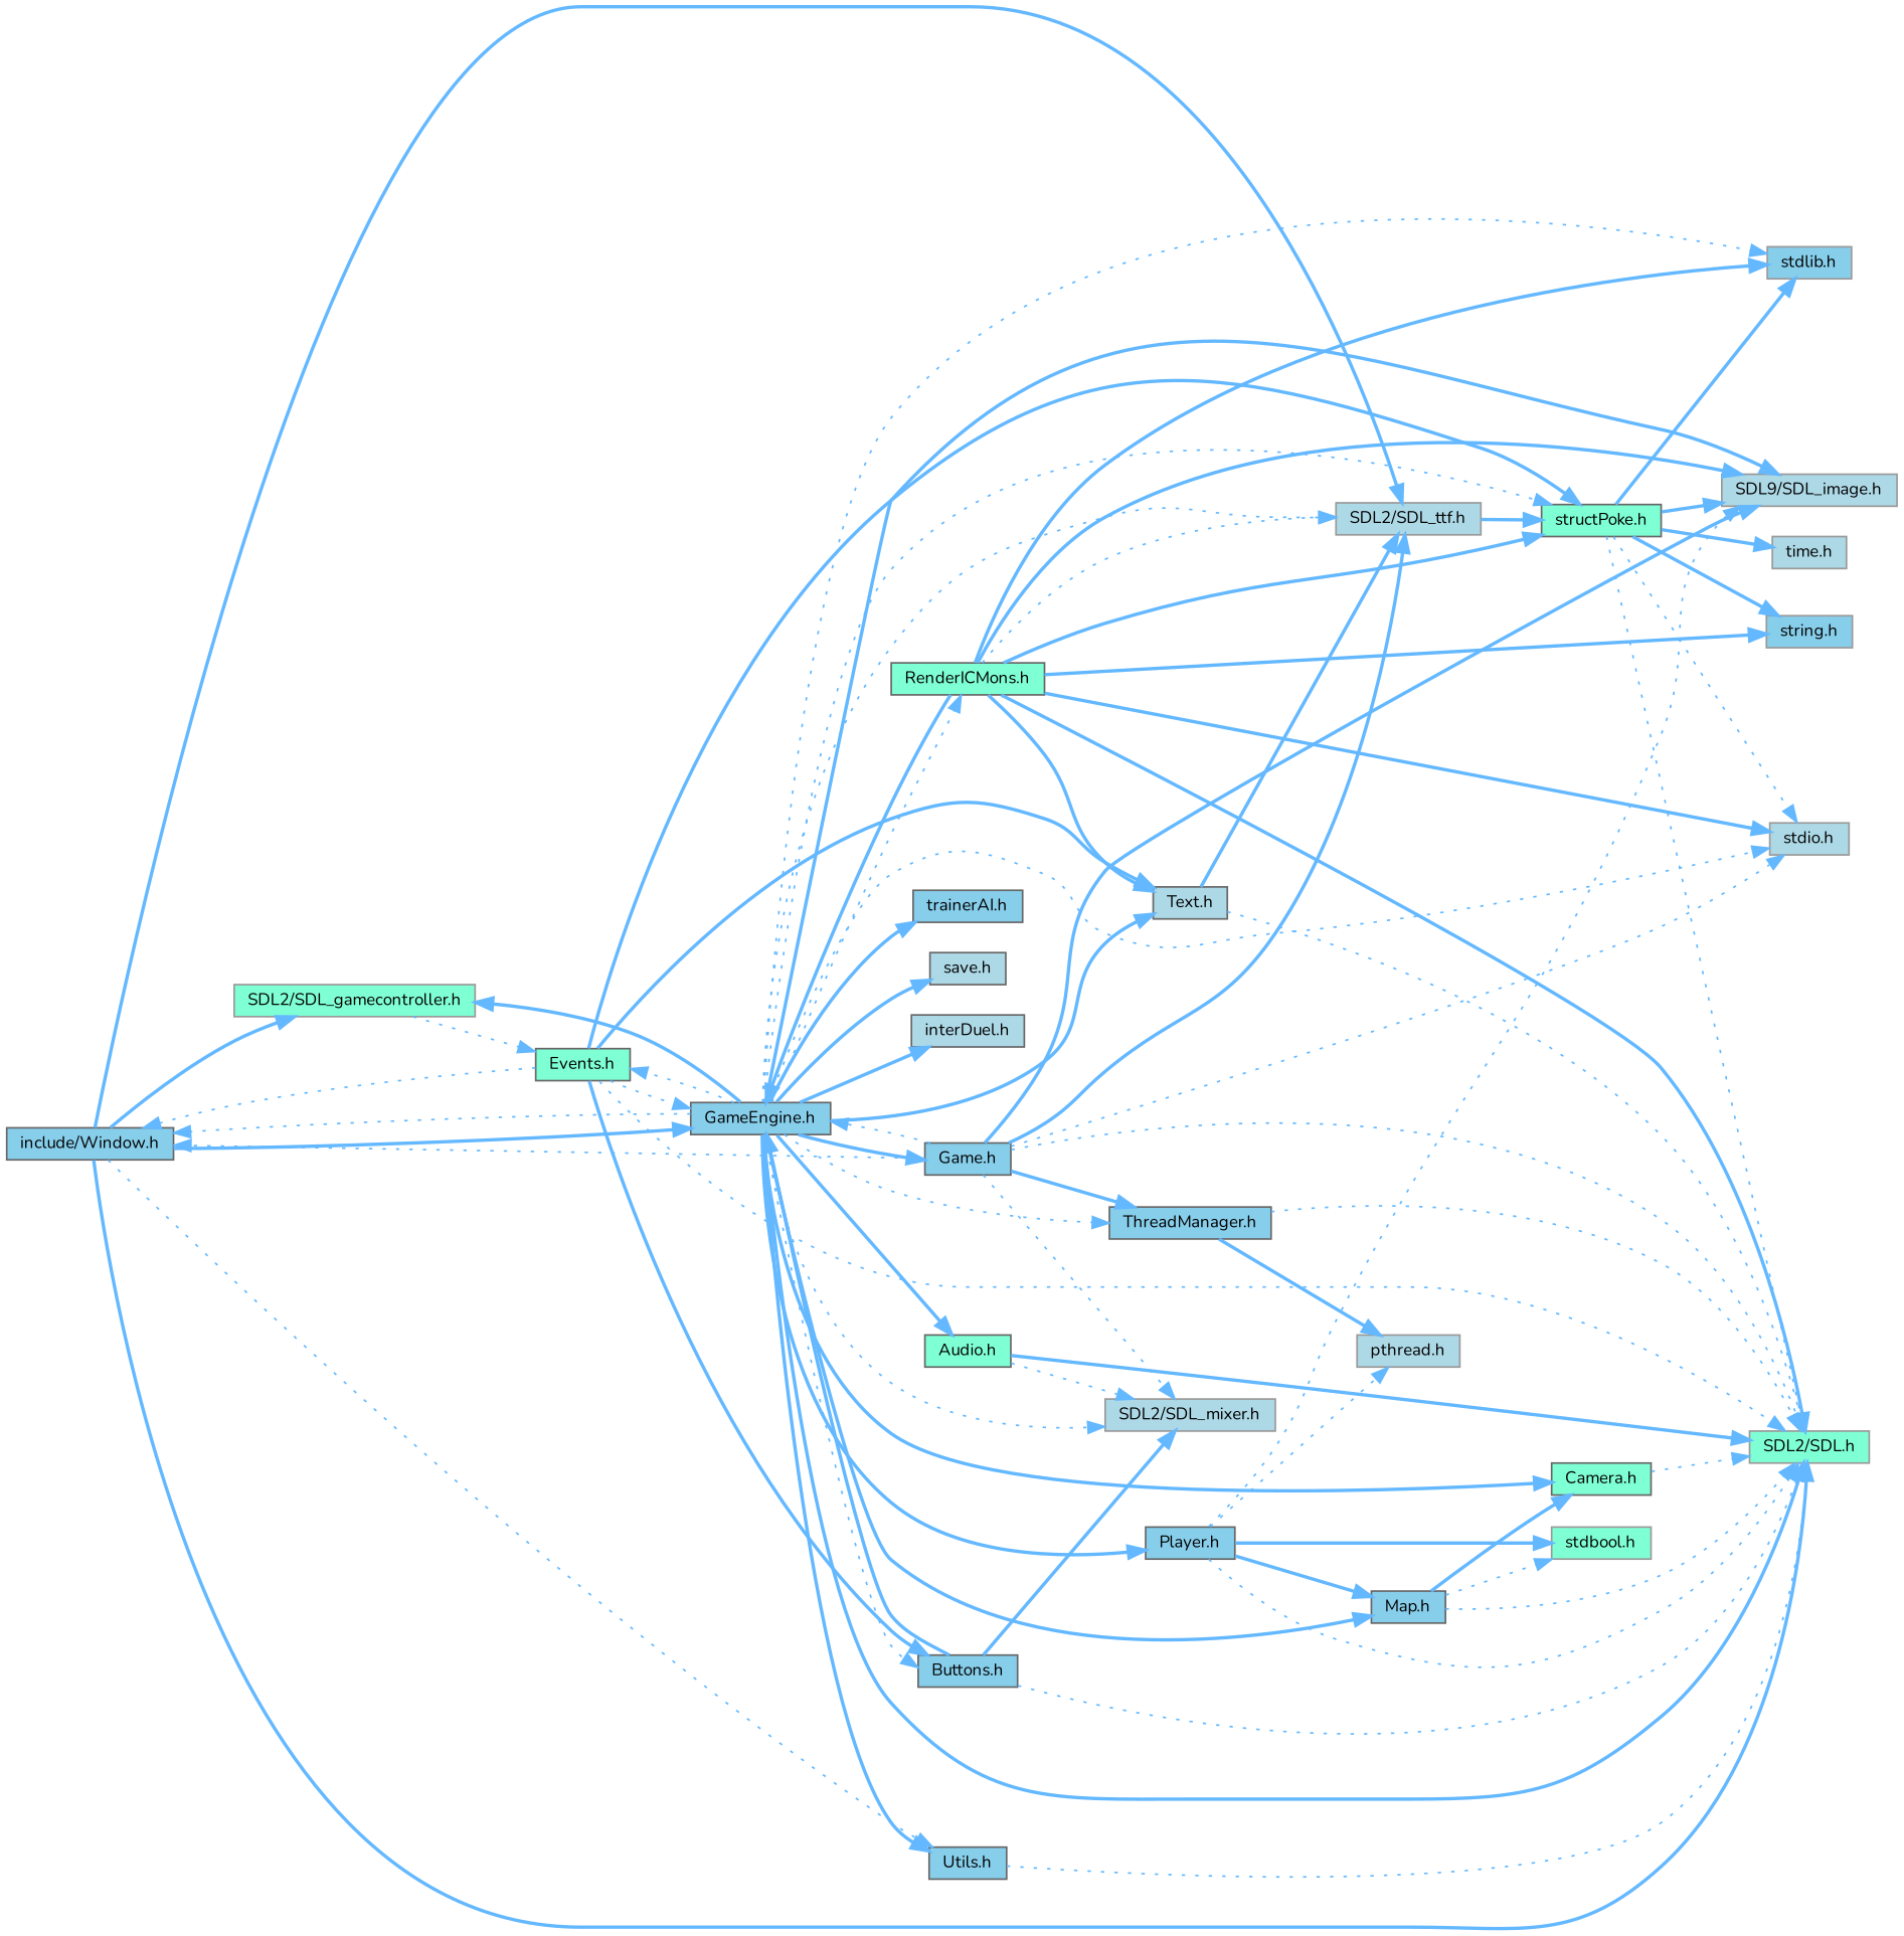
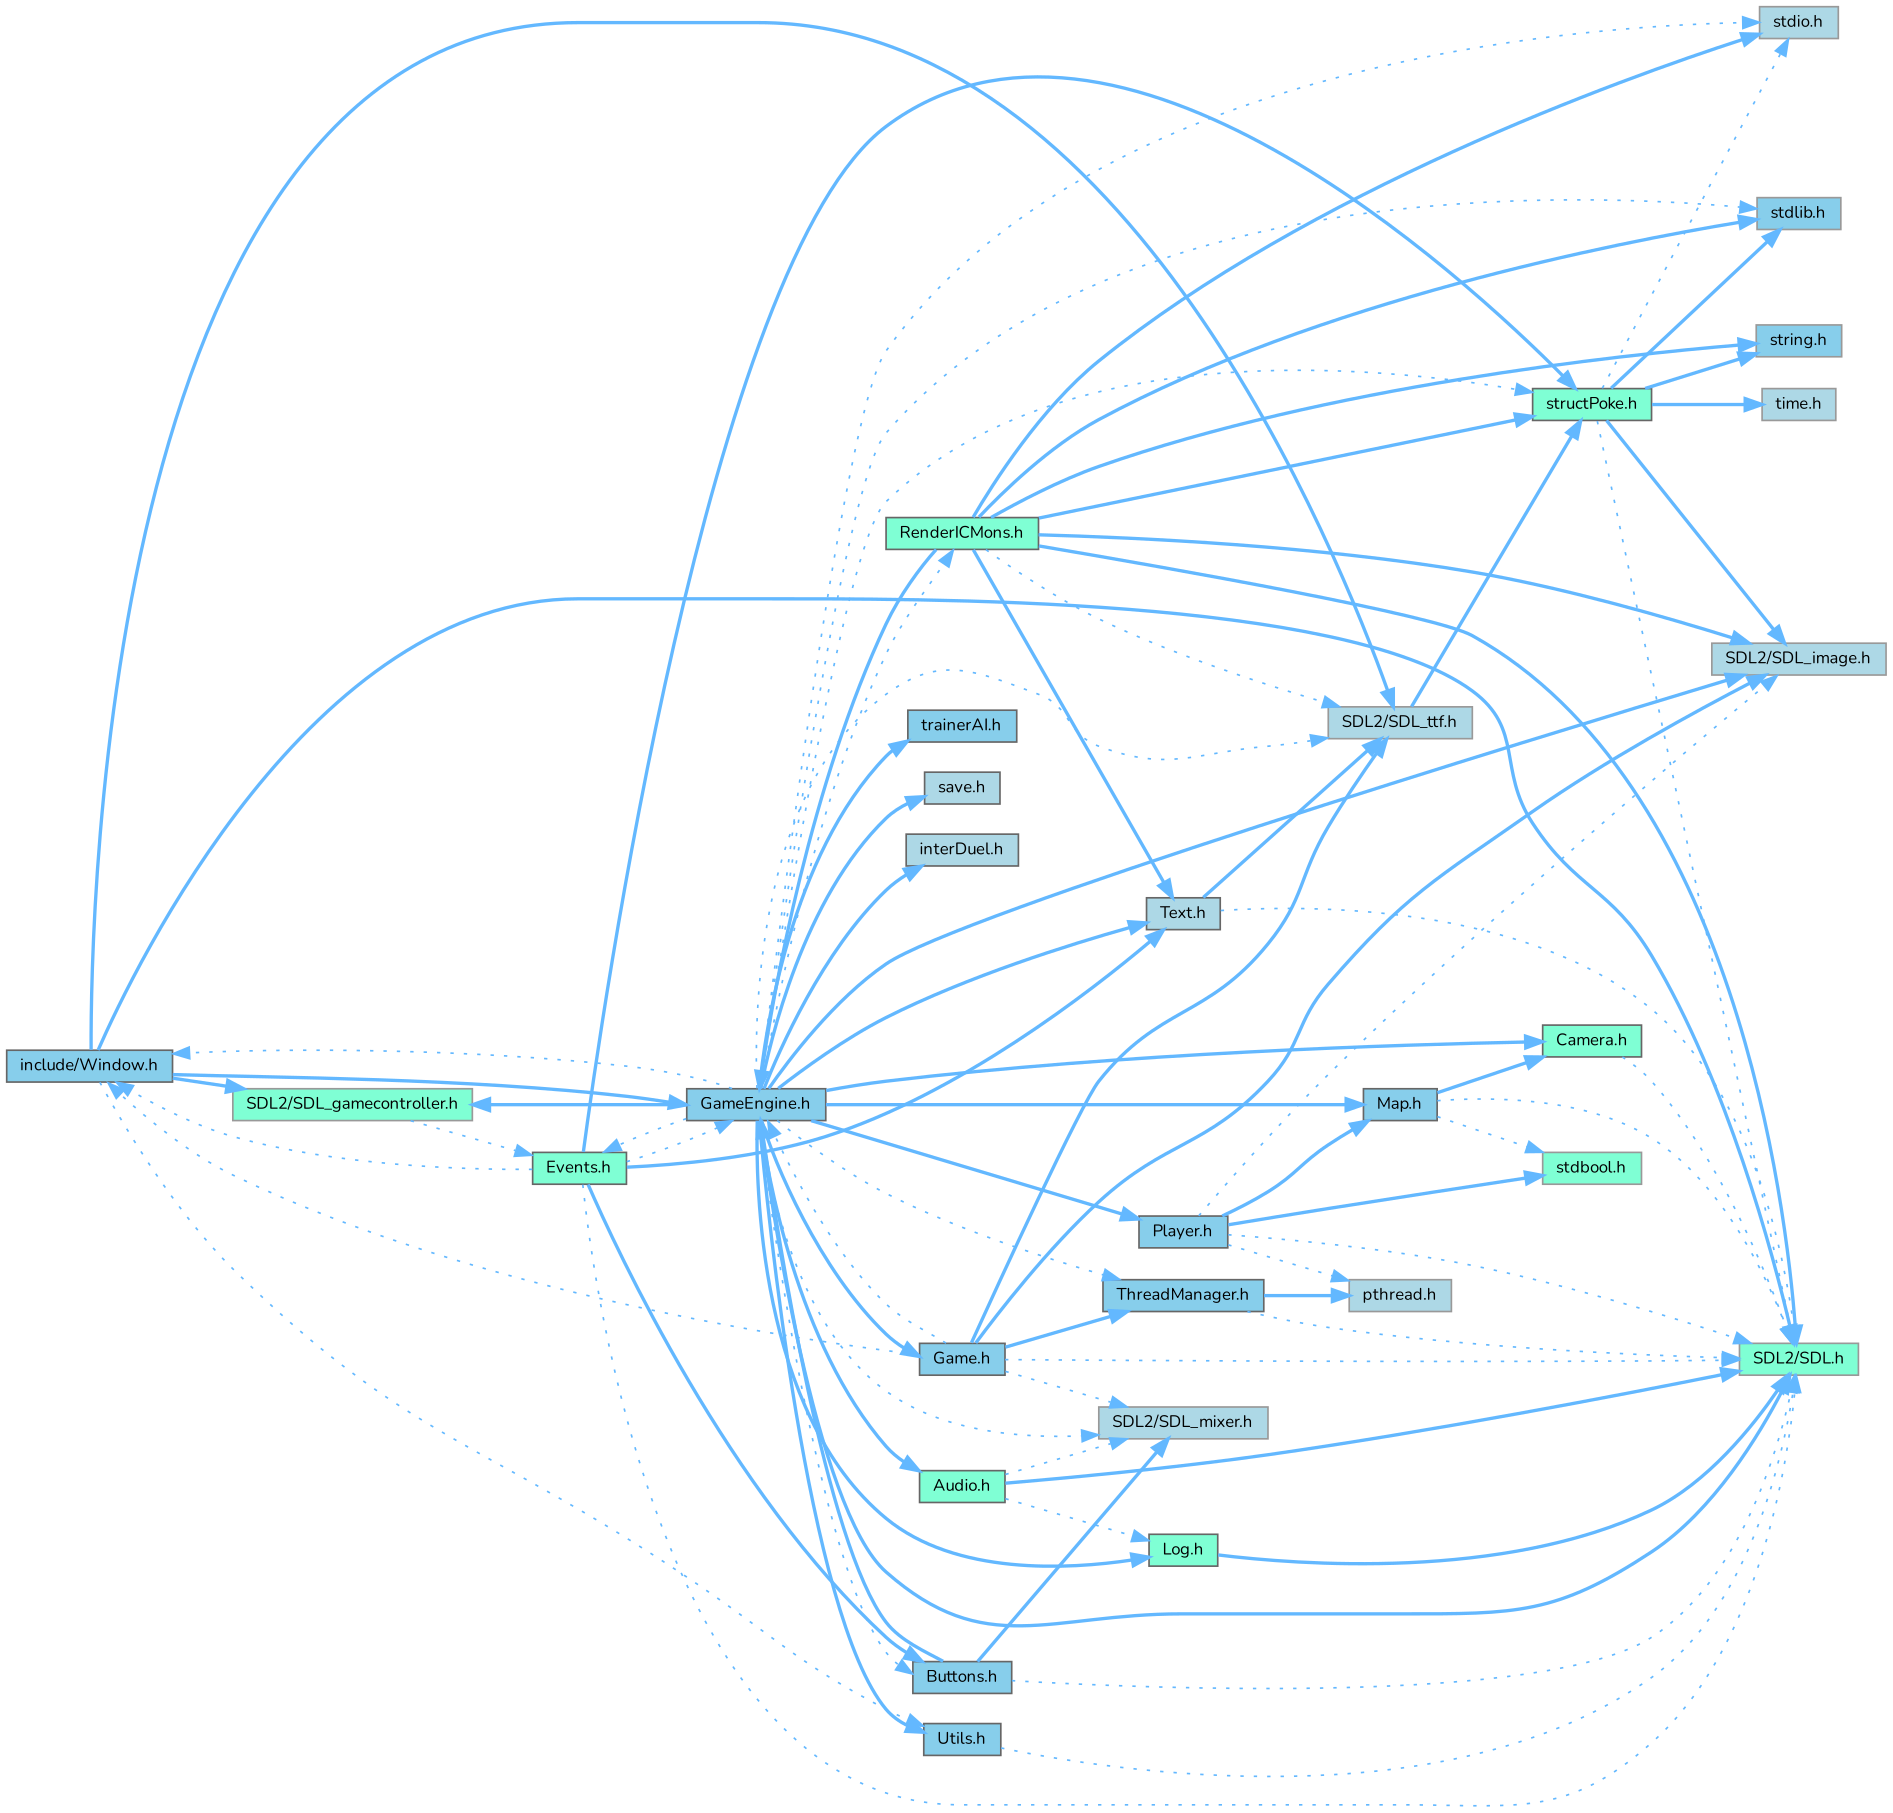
  digraph {
    fontname=Nunito
    rankdir=LR
    node [color=grey40 fillcolor=skyblue fontname=Nunito fontsize=10 shape=box style=filled]
    edge [color=steelblue1 fontname=Nunito fontsize=10 labelfontname=Helvetica labelfontsize=10 style=bold]
    n1 [color=gray40 fontcolor=black height=0.2 label="include/Window.h" width=0.4]
    n2 [color=grey60 fillcolor=aquamarine height=0.2 label="SDL2/SDL.h" width=0.4]
    n3 [color=grey60 fillcolor=lightblue height=0.2 label="SDL2/SDL_ttf.h" width=0.4]
    n4 [color=grey60 fillcolor=aquamarine height=0.2 label="SDL2/SDL_gamecontroller.h" width=0.4]
    n5 [height=0.2 label="GameEngine.h" width=0.4]
    n6 [height=0.2 label="Utils.h" width=0.4]
    n7 [fillcolor=aquamarine height=0.2 label="structPoke.h" width=0.4]
    n8 [fillcolor=aquamarine height=0.2 label="Events.h" width=0.4]
    n9 [color=grey60 fillcolor=lightblue height=0.2 label="SDL2/SDL_mixer.h" width=0.4]
-   n10 [color=grey60 fillcolor=lightblue height=0.2 label="SDL9/SDL_image.h" width=0.4]
+   n10 [color=grey60 fillcolor=lightblue height=0.2 label="SDL2/SDL_image.h" width=0.4]
    n11 [color=grey60 fillcolor=lightblue height=0.2 label="stdio.h" width=0.4]
    n12 [color=grey60 height=0.2 label="stdlib.h" width=0.4]
+   n13 [fillcolor=aquamarine height=0.2 label="Log.h" width=0.4]
    n14 [fillcolor=aquamarine height=0.2 label="Audio.h" width=0.4]
    n15 [height=0.2 label="Buttons.h" width=0.4]
    n16 [height=0.2 label="trainerAI.h" width=0.4]
    n17 [fillcolor=lightblue height=0.2 label="save.h" width=0.4]
    n18 [fillcolor=lightblue height=0.2 label="interDuel.h" width=0.4]
    n19 [fillcolor=lightblue height=0.2 label="Text.h" width=0.4]
    n20 [height=0.2 label="Map.h" width=0.4]
    n21 [fillcolor=aquamarine height=0.2 label="Camera.h" width=0.4]
    n22 [height=0.2 label="Player.h" width=0.4]
    n23 [height=0.2 label="ThreadManager.h" width=0.4]
    n24 [height=0.2 label="Game.h" width=0.4]
    n25 [fillcolor=aquamarine height=0.2 label="RenderICMons.h" width=0.4]
    n26 [color=grey60 fillcolor=lightblue height=0.2 label="time.h" width=0.4]
    n27 [color=grey60 height=0.2 label="string.h" width=0.4]
    n28 [color=grey60 fillcolor=aquamarine height=0.2 label="stdbool.h" width=0.4]
    n29 [color=grey60 fillcolor=lightblue height=0.2 label="pthread.h" width=0.4]
    n1 -> n2
    n1 -> n3
    n1 -> n4
    n1 -> n5
    n1 -> n6 [style=dotted]
    n3 -> n7
    n4 -> n8 [style=dotted]
    n5 -> n1 [style=dotted]
    n5 -> n2
    n5 -> n3 [style=dotted]
    n5 -> n4
    n5 -> n6
    n5 -> n7 [style=dotted]
    n5 -> n8 [style=dotted]
    n5 -> n9 [style=dotted]
    n5 -> n10
    n5 -> n11 [style=dotted]
    n5 -> n12 [style=dotted]
+   n5 -> n13
    n5 -> n14
    n5 -> n15 [style=dotted]
    n5 -> n16
    n5 -> n17
    n5 -> n18
    n5 -> n19
    n5 -> n20
    n5 -> n21
    n5 -> n22
    n5 -> n23 [style=dotted]
    n5 -> n24
    n5 -> n25 [style=dotted]
    n6 -> n2 [style=dotted]
    n7 -> n2 [style=dotted]
    n7 -> n10
    n7 -> n11 [style=dotted]
    n7 -> n12
    n7 -> n26
    n7 -> n27
    n8 -> n1 [style=dotted]
    n8 -> n2 [style=dotted]
    n8 -> n5 [style=dotted]
    n8 -> n7
    n8 -> n15
    n8 -> n19
+   n13 -> n2
    n14 -> n2
    n14 -> n9 [style=dotted]
+   n14 -> n13 [style=dotted]
    n15 -> n2 [style=dotted]
    n15 -> n5
    n15 -> n9
    n19 -> n2 [style=dotted]
    n19 -> n3
    n20 -> n2 [style=dotted]
    n20 -> n21
    n20 -> n28 [style=dotted]
    n21 -> n2 [style=dotted]
    n22 -> n2 [style=dotted]
    n22 -> n10 [style=dotted]
    n22 -> n20
    n22 -> n28
    n22 -> n29 [style=dotted]
    n23 -> n2 [style=dotted]
    n23 -> n29
    n24 -> n1 [style=dotted]
    n24 -> n2 [style=dotted]
    n24 -> n3
    n24 -> n5 [style=dotted]
    n24 -> n9 [style=dotted]
    n24 -> n10
-   n24 -> n11 [style=dotted]
    n24 -> n23
    n25 -> n2
    n25 -> n3 [style=dotted]
    n25 -> n5
    n25 -> n7
    n25 -> n10
    n25 -> n11
    n25 -> n12
    n25 -> n19
    n25 -> n27
  }
